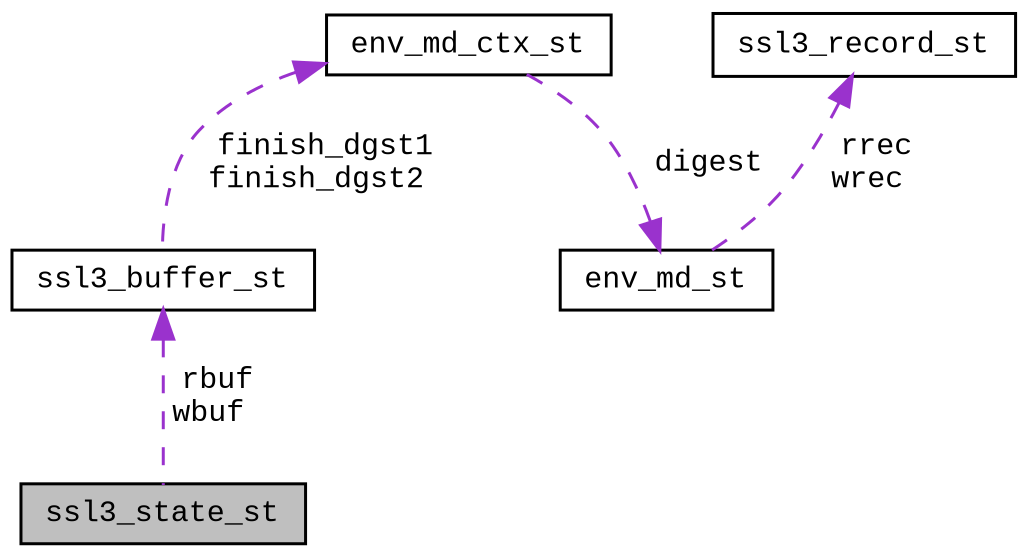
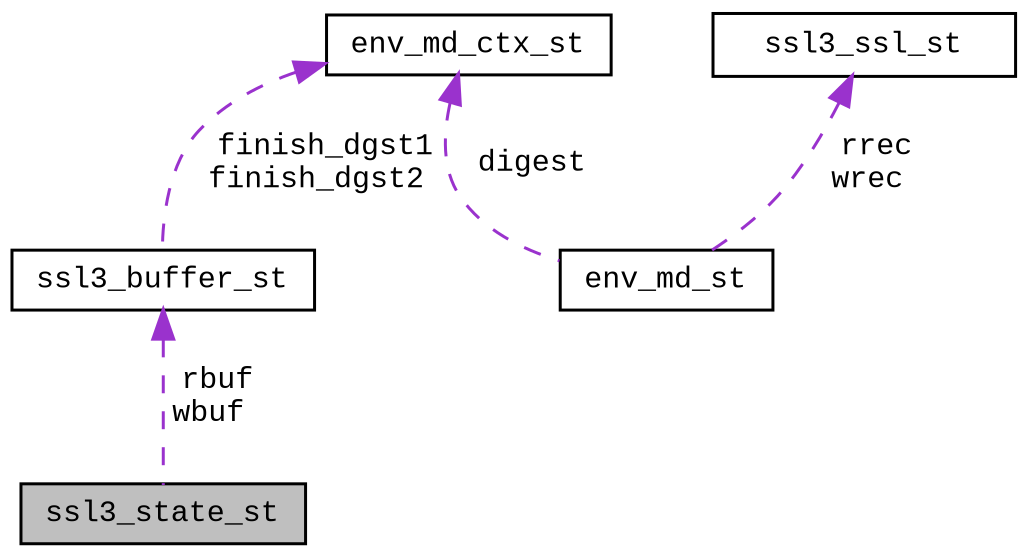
  digraph {
    fontname="Liberation Mono"
    node [color=black fillcolor=white fontname="Liberation Mono" fontsize=10 shape=record style=filled]
    edge [color=darkorchid3 dir=back fontname="Liberation Mono" fontsize=10 labelfontname=Helvetica labelfontsize=10 style=dashed]
    n1 [fillcolor=grey75 fontcolor=black height=0.2 label=ssl3_state_st width=0.4]
    n2 [height=0.2 label=env_md_ctx_st width=0.4]
    n3 [height=0.2 label=ssl3_buffer_st width=0.4]
    n4 [height=0.2 label=env_md_st width=0.4]
-   n5 [height=0.2 label=ssl3_record_st width=0.4]
+   n5 [height=0.2 label=ssl3_ssl_st width=0.4]
    n2 -> n3 [label=" finish_dgst1\nfinish_dgst2"]
    n3 -> n1 [label=" rbuf\nwbuf"]
-   n4 -> n2 [label=" digest"]
+   n2 -> n4 [label=" digest"]
    n5 -> n4 [label=" rrec\nwrec"]
  }
